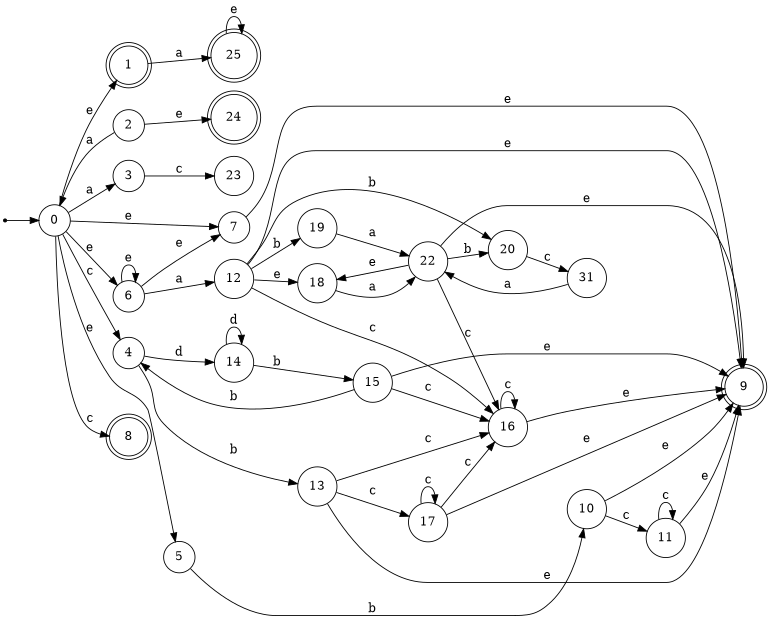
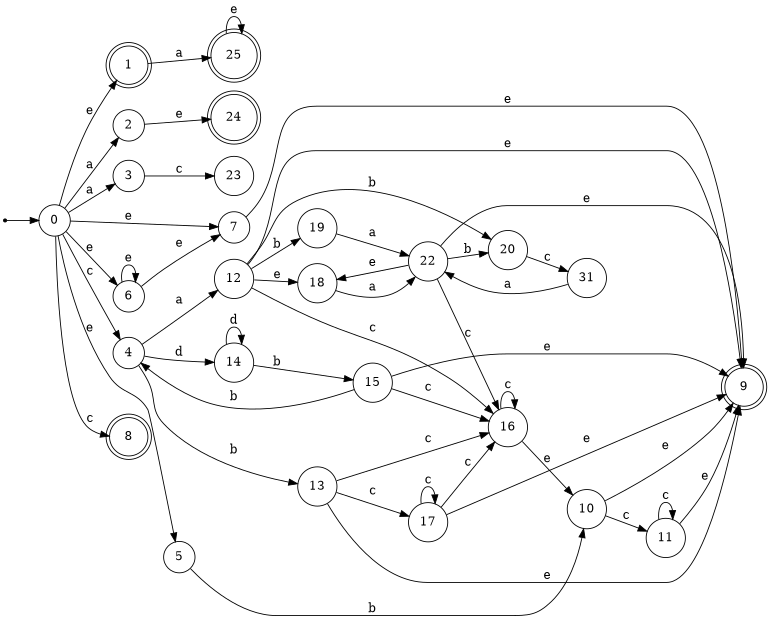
  digraph {
    rankdir=LR
    node [shape=circle]
    dummy0 [shape=point]
    0
    1 [shape=doublecircle]
    2
    3
    4
    5
    6
    7
    8 [shape=doublecircle]
    25 [shape=doublecircle]
    24 [shape=doublecircle]
    23
    12
    13
    14
    10
    9 [shape=doublecircle]
    16
    18
    19
    20
    17
    15
    11
    22
    n27 [label=31]
    dummy0 -> 0
    0 -> 1 [label=e]
-   2 -> 0 [label=a]
+   0 -> 2 [label=a]
    0 -> 3 [label=a]
    0 -> 4 [label=c]
    0 -> 5 [label=e]
    0 -> 6 [label=e]
    0 -> 7 [label=e]
    0 -> 8 [label=c]
    1 -> 25 [label=a]
    2 -> 24 [label=e]
    3 -> 23 [label=c]
-   6 -> 12 [label=a]
+   4 -> 12 [label=a]
    4 -> 13 [label=b]
    4 -> 14 [label=d]
    5 -> 10 [label=b]
    6 -> 6 [label=e]
    6 -> 7 [label=e]
    7 -> 9 [label=e]
    25 -> 25 [label=e]
    12 -> 9 [label=e]
    12 -> 16 [label=c]
    12 -> 18 [label=e]
    12 -> 19 [label=b]
    12 -> 20 [label=b]
    13 -> 9 [label=e]
    13 -> 16 [label=c]
    13 -> 17 [label=c]
    14 -> 14 [label=d]
    14 -> 15 [label=b]
    10 -> 9 [label=e]
    10 -> 11 [label=c]
-   16 -> 9 [label=e]
+   16 -> 10 [label=e]
    16 -> 16 [label=c]
    18 -> 22 [label=a]
    19 -> 22 [label=a]
    20 -> n27 [label=c]
    17 -> 9 [label=e]
    17 -> 16 [label=c]
    17 -> 17 [label=c]
    15 -> 4 [label=b]
    15 -> 9 [label=e]
    15 -> 16 [label=c]
    11 -> 9 [label=e]
    11 -> 11 [label=c]
    22 -> 9 [label=e]
    22 -> 16 [label=c]
    22 -> 18 [label=e]
    22 -> 20 [label=b]
    n27 -> 22 [label=a]
  }
